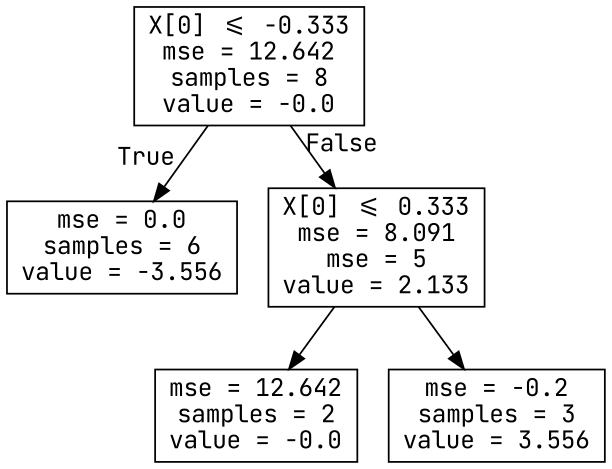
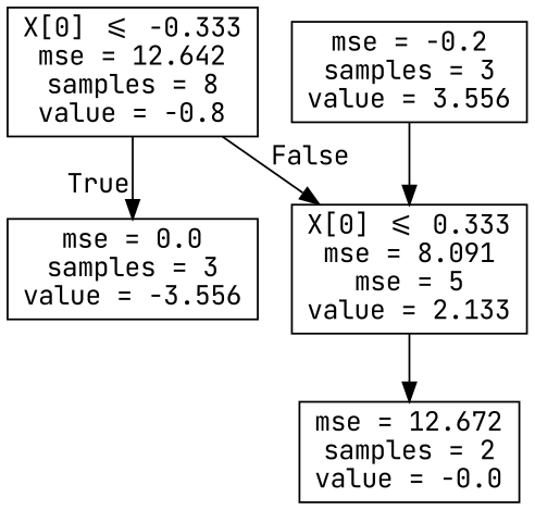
  digraph {
    fontname="JetBrains Mono"
    node [fontname="JetBrains Mono" shape=box]
    edge [fontname="JetBrains Mono"]
-   n1 [label="X[0] <= -0.333\nmse = 12.642\nsamples = 8\nvalue = -0.0"]
-   n2 [label="mse = 0.0\nsamples = 6\nvalue = -3.556"]
+   n1 [label="X[0] <= -0.333\nmse = 12.642\nsamples = 8\nvalue = -0.8"]
+   n2 [label="mse = 0.0\nsamples = 3\nvalue = -3.556"]
    n3 [label="X[0] <= 0.333\nmse = 8.091\nmse = 5\nvalue = 2.133"]
-   n4 [label="mse = 12.642\nsamples = 2\nvalue = -0.0"]
+   n4 [label="mse = 12.672\nsamples = 2\nvalue = -0.0"]
    n5 [label="mse = -0.2\nsamples = 3\nvalue = 3.556"]
    n1 -> n2 [headlabel=True labelangle=45 labeldistance=2.5]
    n1 -> n3 [headlabel=False labelangle=-45 labeldistance=2.5]
    n3 -> n4
-   n3 -> n5
+   n5 -> n3
  }
